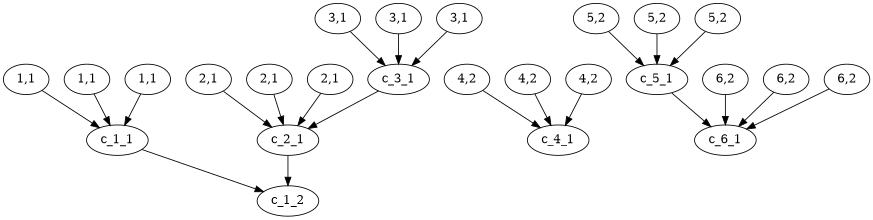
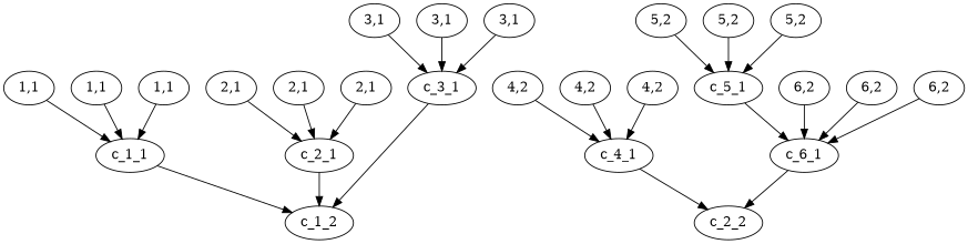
  digraph {
    n1 [label="1,1"]
    c_1_1
    c_1_2
    n4 [label="1,1"]
    n5 [label="1,1"]
    n6 [label="2,1"]
    c_2_1
    n8 [label="2,1"]
    n9 [label="2,1"]
    n10 [label="3,1"]
    c_3_1
    n12 [label="3,1"]
    n13 [label="3,1"]
    n14 [label="4,2"]
    c_4_1
+   c_2_2
    n17 [label="4,2"]
    n18 [label="4,2"]
    n19 [label="5,2"]
    c_5_1
    c_6_1
    n22 [label="5,2"]
    n23 [label="5,2"]
    n24 [label="6,2"]
    n25 [label="6,2"]
    n26 [label="6,2"]
    n1 -> c_1_1
    c_1_1 -> c_1_2
    n4 -> c_1_1
    n5 -> c_1_1
    n6 -> c_2_1
    c_2_1 -> c_1_2
    n8 -> c_2_1
    n9 -> c_2_1
    n10 -> c_3_1
-   c_3_1 -> c_2_1
+   c_3_1 -> c_1_2
    n12 -> c_3_1
    n13 -> c_3_1
    n14 -> c_4_1
+   c_4_1 -> c_2_2
    n17 -> c_4_1
    n18 -> c_4_1
    n19 -> c_5_1
    c_5_1 -> c_6_1
+   c_6_1 -> c_2_2
    n22 -> c_5_1
    n23 -> c_5_1
    n24 -> c_6_1
    n25 -> c_6_1
    n26 -> c_6_1
  }
